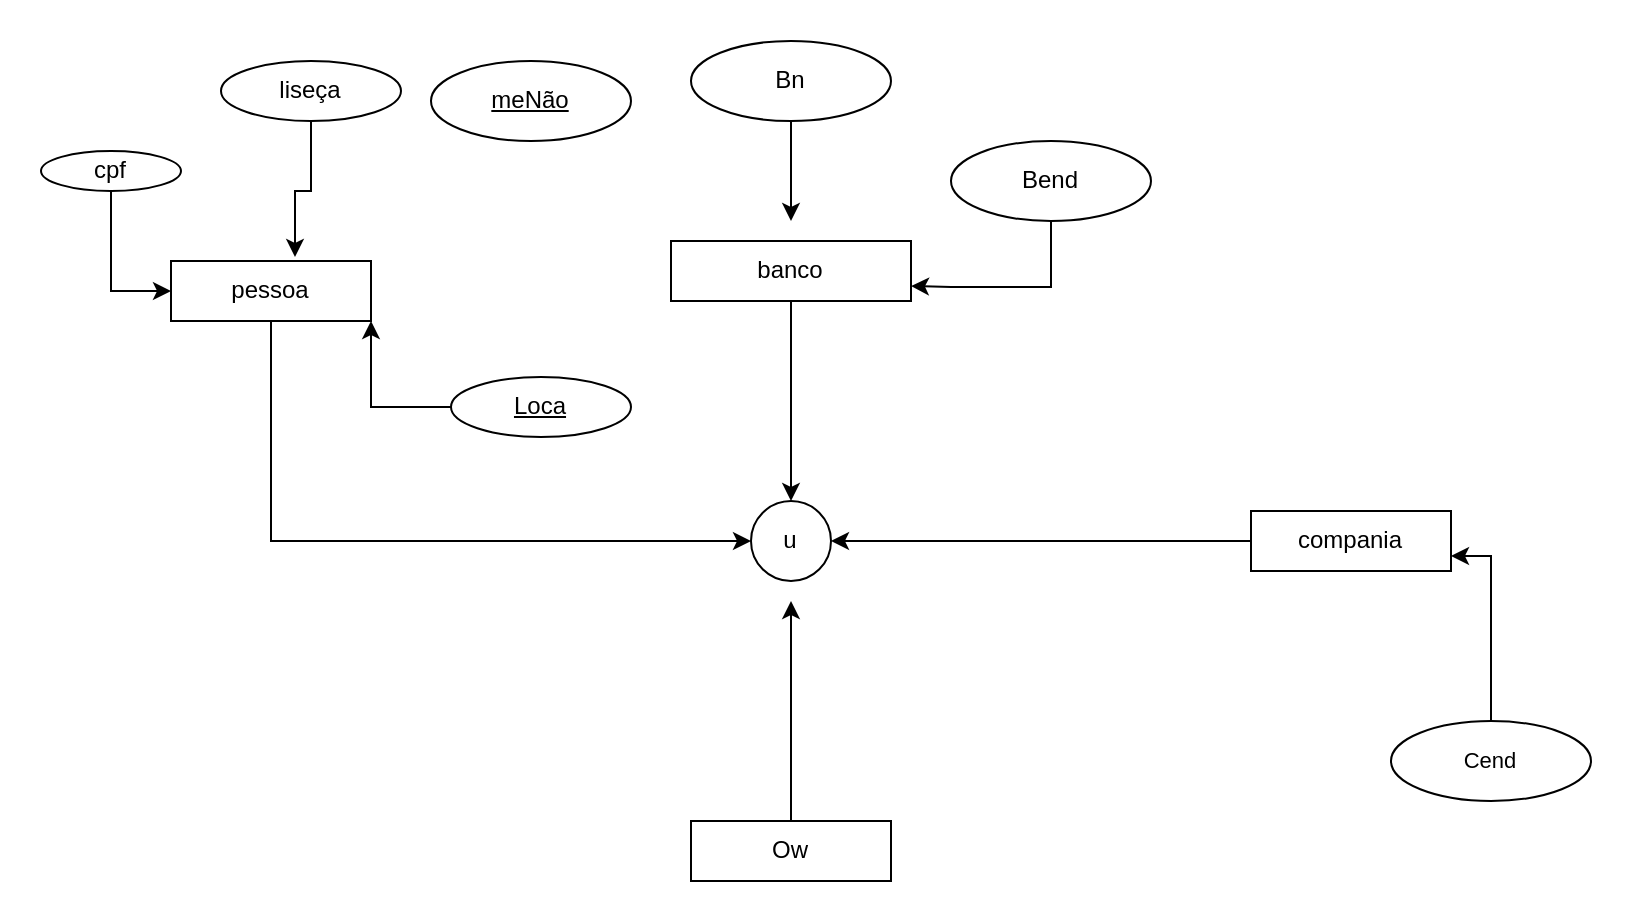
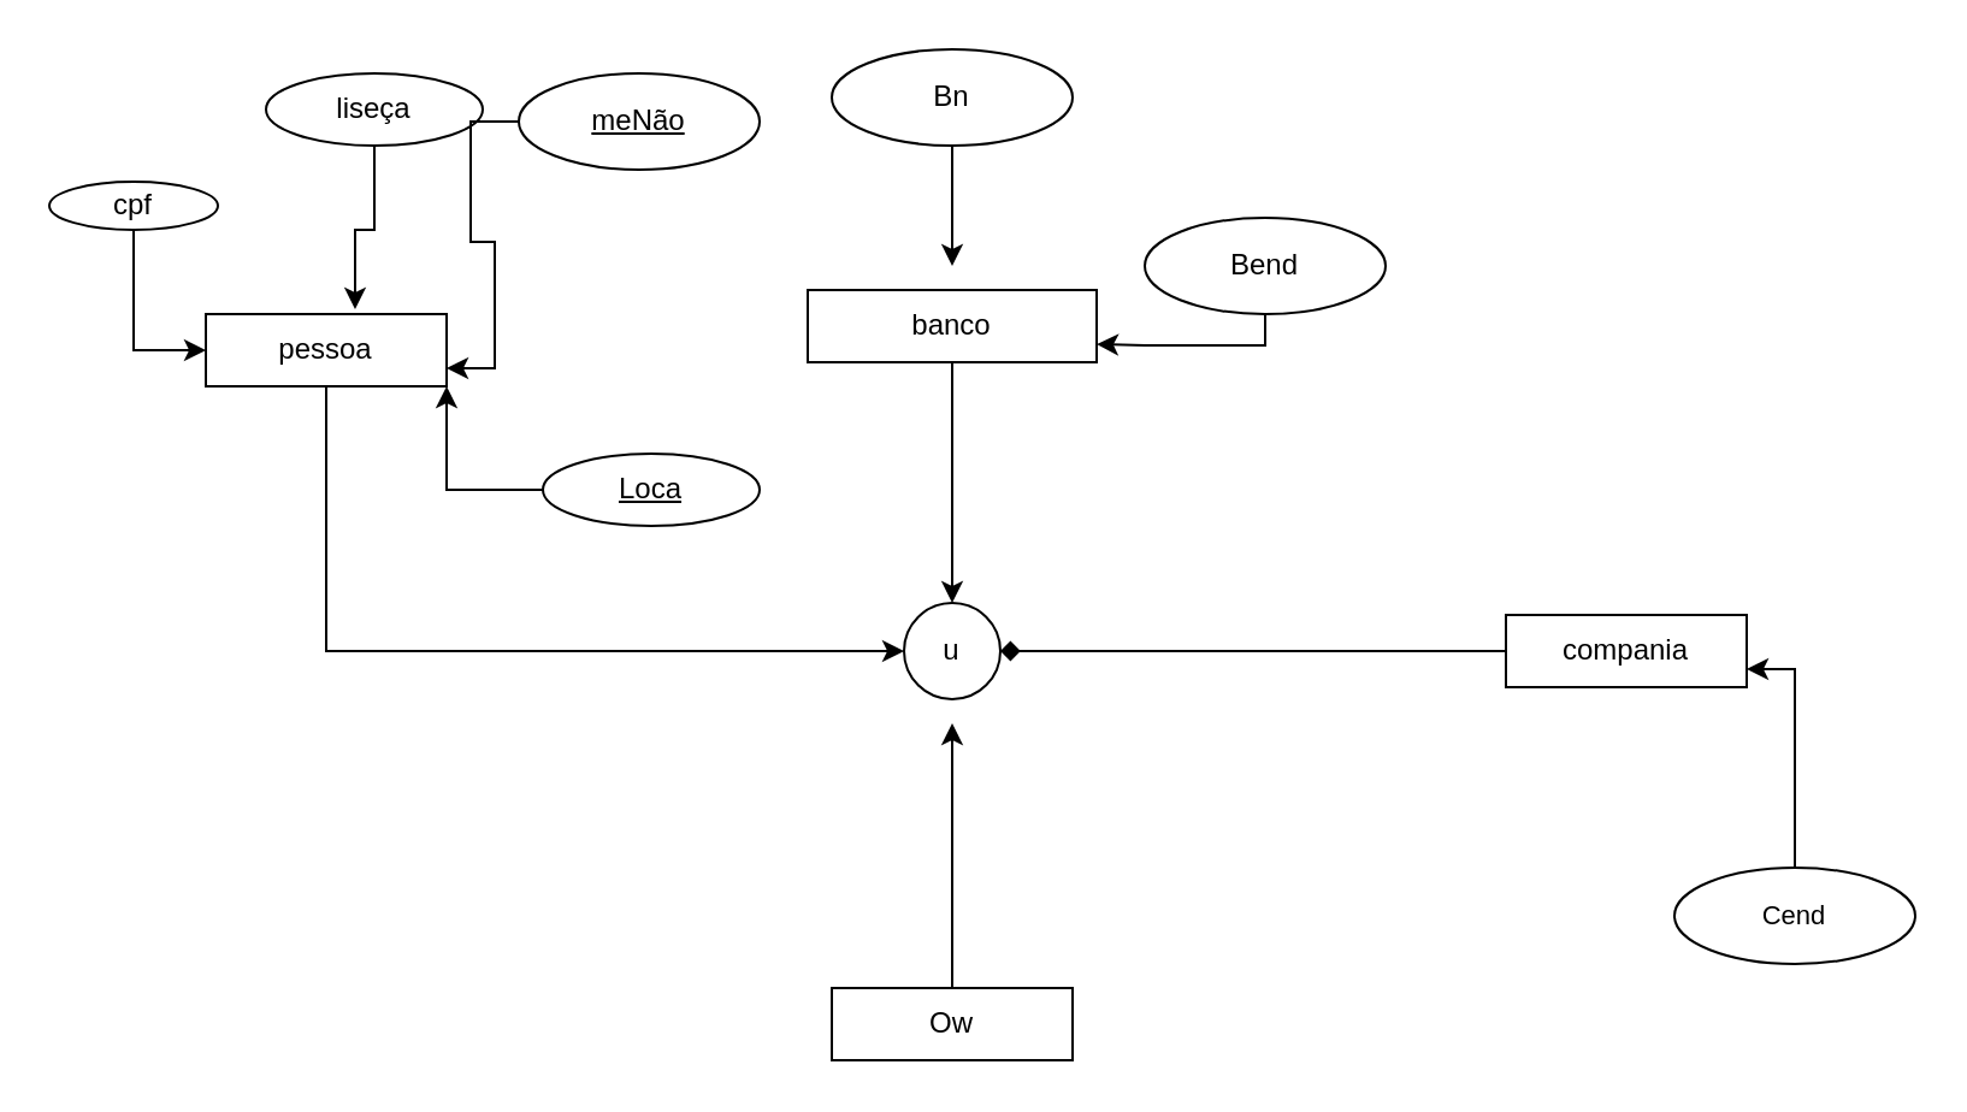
  <mxCell id="0" />
  <mxCell id="1" parent="0" />
  <mxCell id="2" style="edgeStyle=orthogonalEdgeStyle;rounded=0;orthogonalLoop=1;jettySize=auto;html=1;entryX=0;entryY=0.5;entryDx=0;entryDy=0;" edge="1" parent="1" source="3" target="4"><mxGeometry relative="1" as="geometry"><Array as="points"><mxPoint x="135" y="270" /></Array></mxGeometry></mxCell>
  <mxCell id="3" value="pessoa" style="rounded=0;whiteSpace=wrap;html=1;" vertex="1" parent="1"><mxGeometry x="85" y="130" width="100" height="30" as="geometry" /></mxCell>
  <mxCell id="4" value="u" style="ellipse;whiteSpace=wrap;html=1;aspect=fixed;" vertex="1" parent="1"><mxGeometry x="375" y="250" width="40" height="40" as="geometry" /></mxCell>
  <mxCell id="5" style="edgeStyle=orthogonalEdgeStyle;rounded=0;orthogonalLoop=1;jettySize=auto;html=1;entryX=0.5;entryY=0;entryDx=0;entryDy=0;" edge="1" parent="1" source="6" target="4"><mxGeometry relative="1" as="geometry" /></mxCell>
  <mxCell id="6" value="banco" style="rounded=0;whiteSpace=wrap;html=1;" vertex="1" parent="1"><mxGeometry x="335" y="120" width="120" height="30" as="geometry" /></mxCell>
- <mxCell id="7" style="edgeStyle=orthogonalEdgeStyle;rounded=0;orthogonalLoop=1;jettySize=auto;html=1;entryX=1;entryY=0.5;entryDx=0;entryDy=0;" edge="1" parent="1" source="8" target="4"><mxGeometry relative="1" as="geometry" /></mxCell>
+ <mxCell id="7" style="edgeStyle=orthogonalEdgeStyle;rounded=0;orthogonalLoop=1;jettySize=auto;html=1;entryX=1;entryY=0.5;entryDx=0;entryDy=0;endArrow=diamond;" edge="1" parent="1" source="8" target="4"><mxGeometry relative="1" as="geometry" /></mxCell>
  <mxCell id="8" value="compania" style="rounded=0;whiteSpace=wrap;html=1;" vertex="1" parent="1"><mxGeometry x="625" y="255" width="100" height="30" as="geometry" /></mxCell>
  <mxCell id="9" style="edgeStyle=orthogonalEdgeStyle;rounded=0;orthogonalLoop=1;jettySize=auto;html=1;entryX=0;entryY=0.5;entryDx=0;entryDy=0;" edge="1" parent="1" source="10" target="3"><mxGeometry relative="1" as="geometry" /></mxCell>
  <mxCell id="10" value="cpf" style="ellipse;whiteSpace=wrap;html=1;" vertex="1" parent="1"><mxGeometry x="20" y="75" width="70" height="20" as="geometry" /></mxCell>
  <mxCell id="11" style="edgeStyle=orthogonalEdgeStyle;rounded=0;orthogonalLoop=1;jettySize=auto;html=1;entryX=0.62;entryY=-0.067;entryDx=0;entryDy=0;entryPerimeter=0;" edge="1" parent="1" source="12" target="3"><mxGeometry relative="1" as="geometry" /></mxCell>
  <mxCell id="12" value="liseça" style="ellipse;whiteSpace=wrap;html=1;" vertex="1" parent="1"><mxGeometry x="110" y="30" width="90" height="30" as="geometry" /></mxCell>
+ <mxCell id="13" style="edgeStyle=orthogonalEdgeStyle;rounded=0;orthogonalLoop=1;jettySize=auto;html=1;entryX=1;entryY=0.75;entryDx=0;entryDy=0;" edge="1" parent="1" source="14" target="3"><mxGeometry relative="1" as="geometry" /></mxCell>
  <mxCell id="14" value="meNão" style="ellipse;whiteSpace=wrap;html=1;align=center;fontStyle=4;" vertex="1" parent="1"><mxGeometry x="215" y="30" width="100" height="40" as="geometry" /></mxCell>
  <mxCell id="15" style="edgeStyle=orthogonalEdgeStyle;rounded=0;orthogonalLoop=1;jettySize=auto;html=1;entryX=1;entryY=1;entryDx=0;entryDy=0;" edge="1" parent="1" source="16" target="3"><mxGeometry relative="1" as="geometry" /></mxCell>
  <mxCell id="16" value="Loca" style="ellipse;whiteSpace=wrap;html=1;align=center;fontStyle=4;" vertex="1" parent="1"><mxGeometry x="225" y="188" width="90" height="30" as="geometry" /></mxCell>
  <mxCell id="17" style="edgeStyle=orthogonalEdgeStyle;rounded=0;orthogonalLoop=1;jettySize=auto;html=1;fontSize=11;" edge="1" parent="1" source="18"><mxGeometry relative="1" as="geometry"><mxPoint x="395" y="110" as="targetPoint" /></mxGeometry></mxCell>
  <mxCell id="18" value="Bn" style="ellipse;whiteSpace=wrap;html=1;align=center;" vertex="1" parent="1"><mxGeometry x="345" y="20" width="100" height="40" as="geometry" /></mxCell>
  <mxCell id="19" style="edgeStyle=orthogonalEdgeStyle;rounded=0;orthogonalLoop=1;jettySize=auto;html=1;entryX=1;entryY=0.75;entryDx=0;entryDy=0;fontSize=11;" edge="1" parent="1" source="20" target="6"><mxGeometry relative="1" as="geometry"><Array as="points"><mxPoint x="525" y="143" /><mxPoint x="475" y="143" /></Array></mxGeometry></mxCell>
- <mxCell id="20" value="Bend" style="ellipse;whiteSpace=wrap;html=1;align=center;" vertex="1" parent="1"><mxGeometry x="475" y="70" width="100" height="40" as="geometry" /></mxCell>
+ <mxCell id="20" value="Bend" style="ellipse;whiteSpace=wrap;html=1;align=center;" vertex="1" parent="1"><mxGeometry x="475" y="90" width="100" height="40" as="geometry" /></mxCell>
  <mxCell id="21" style="edgeStyle=orthogonalEdgeStyle;rounded=0;orthogonalLoop=1;jettySize=auto;html=1;" edge="1" parent="1" source="22"><mxGeometry relative="1" as="geometry"><mxPoint x="395" y="300" as="targetPoint" /></mxGeometry></mxCell>
  <mxCell id="22" value="Ow" style="whiteSpace=wrap;html=1;align=center;" vertex="1" parent="1"><mxGeometry x="345" y="410" width="100" height="30" as="geometry" /></mxCell>
  <mxCell id="23" style="edgeStyle=orthogonalEdgeStyle;rounded=0;orthogonalLoop=1;jettySize=auto;html=1;entryX=1;entryY=0.75;entryDx=0;entryDy=0;fontSize=11;" edge="1" parent="1" source="24" target="8"><mxGeometry relative="1" as="geometry" /></mxCell>
  <mxCell id="24" value="Cend" style="ellipse;whiteSpace=wrap;html=1;align=center;fontSize=11;" vertex="1" parent="1"><mxGeometry x="695" y="360" width="100" height="40" as="geometry" /></mxCell>
